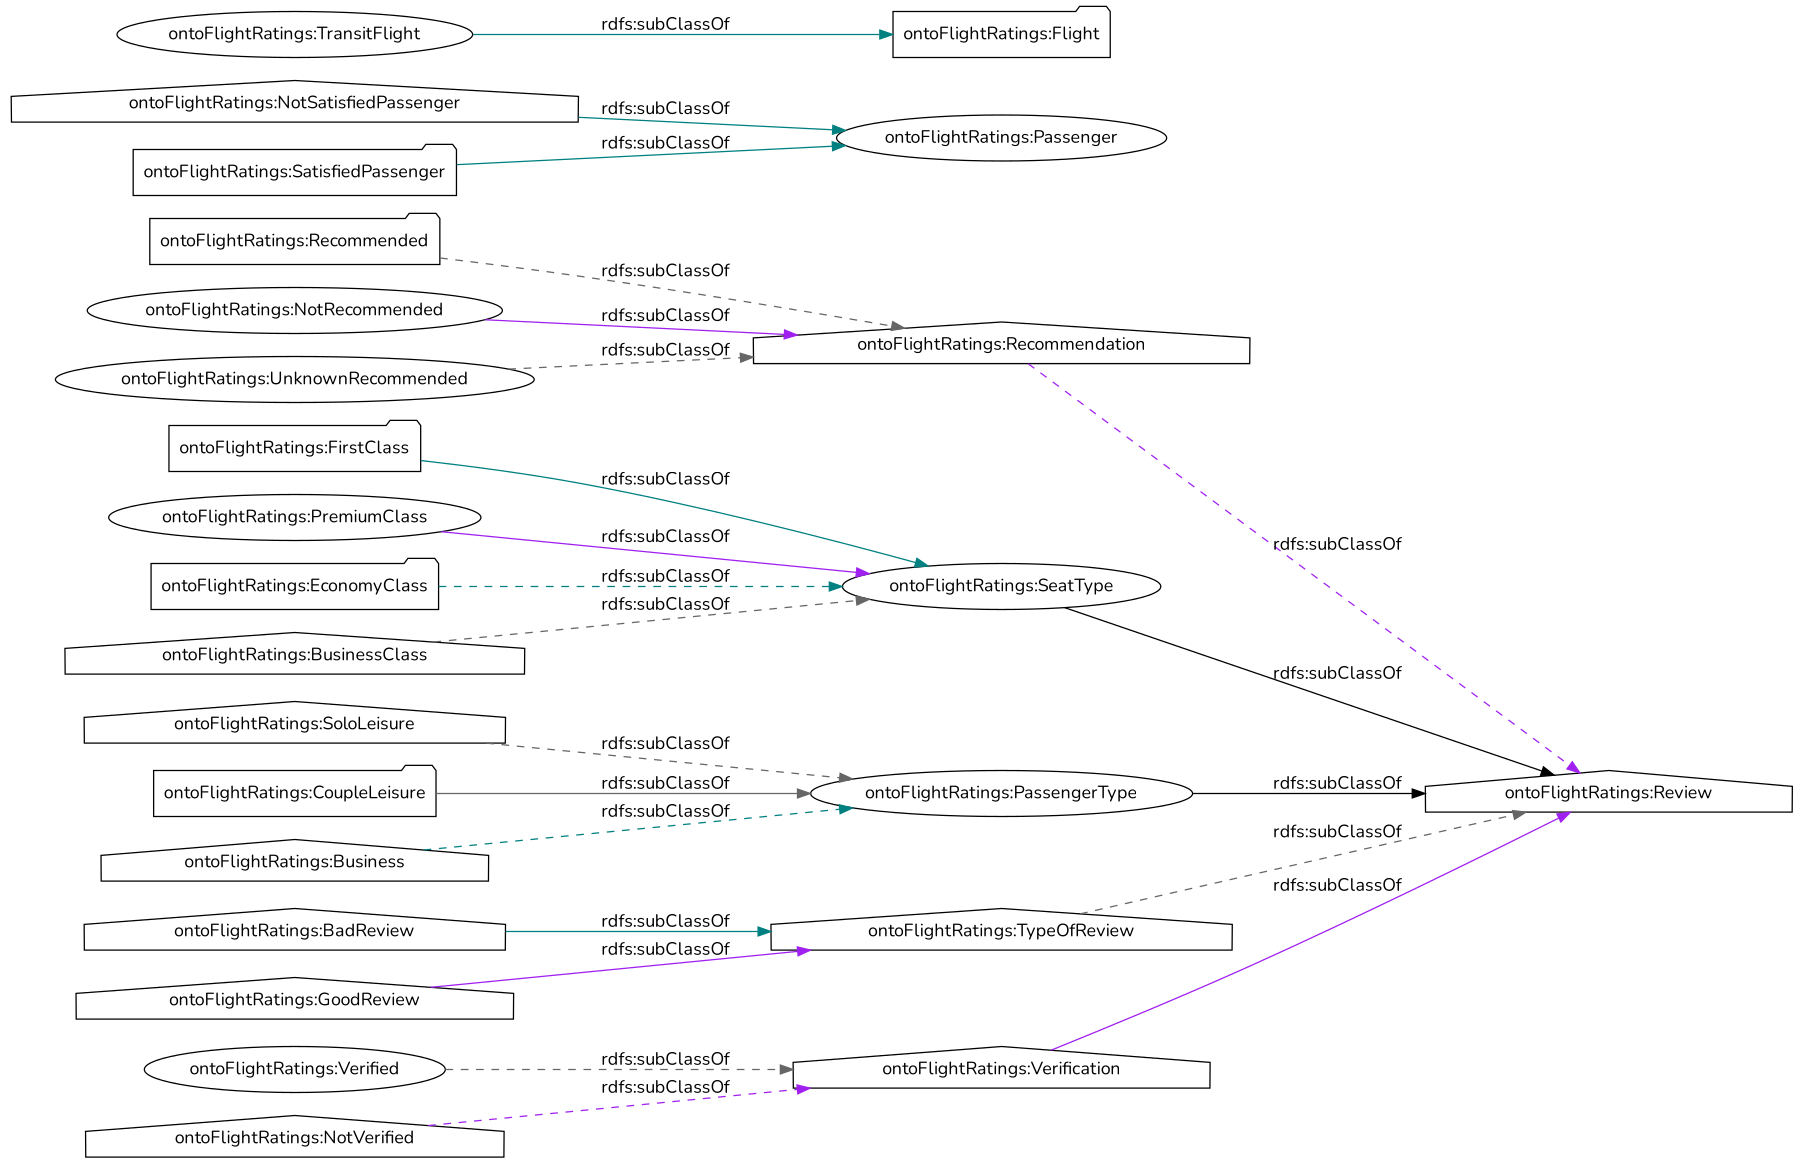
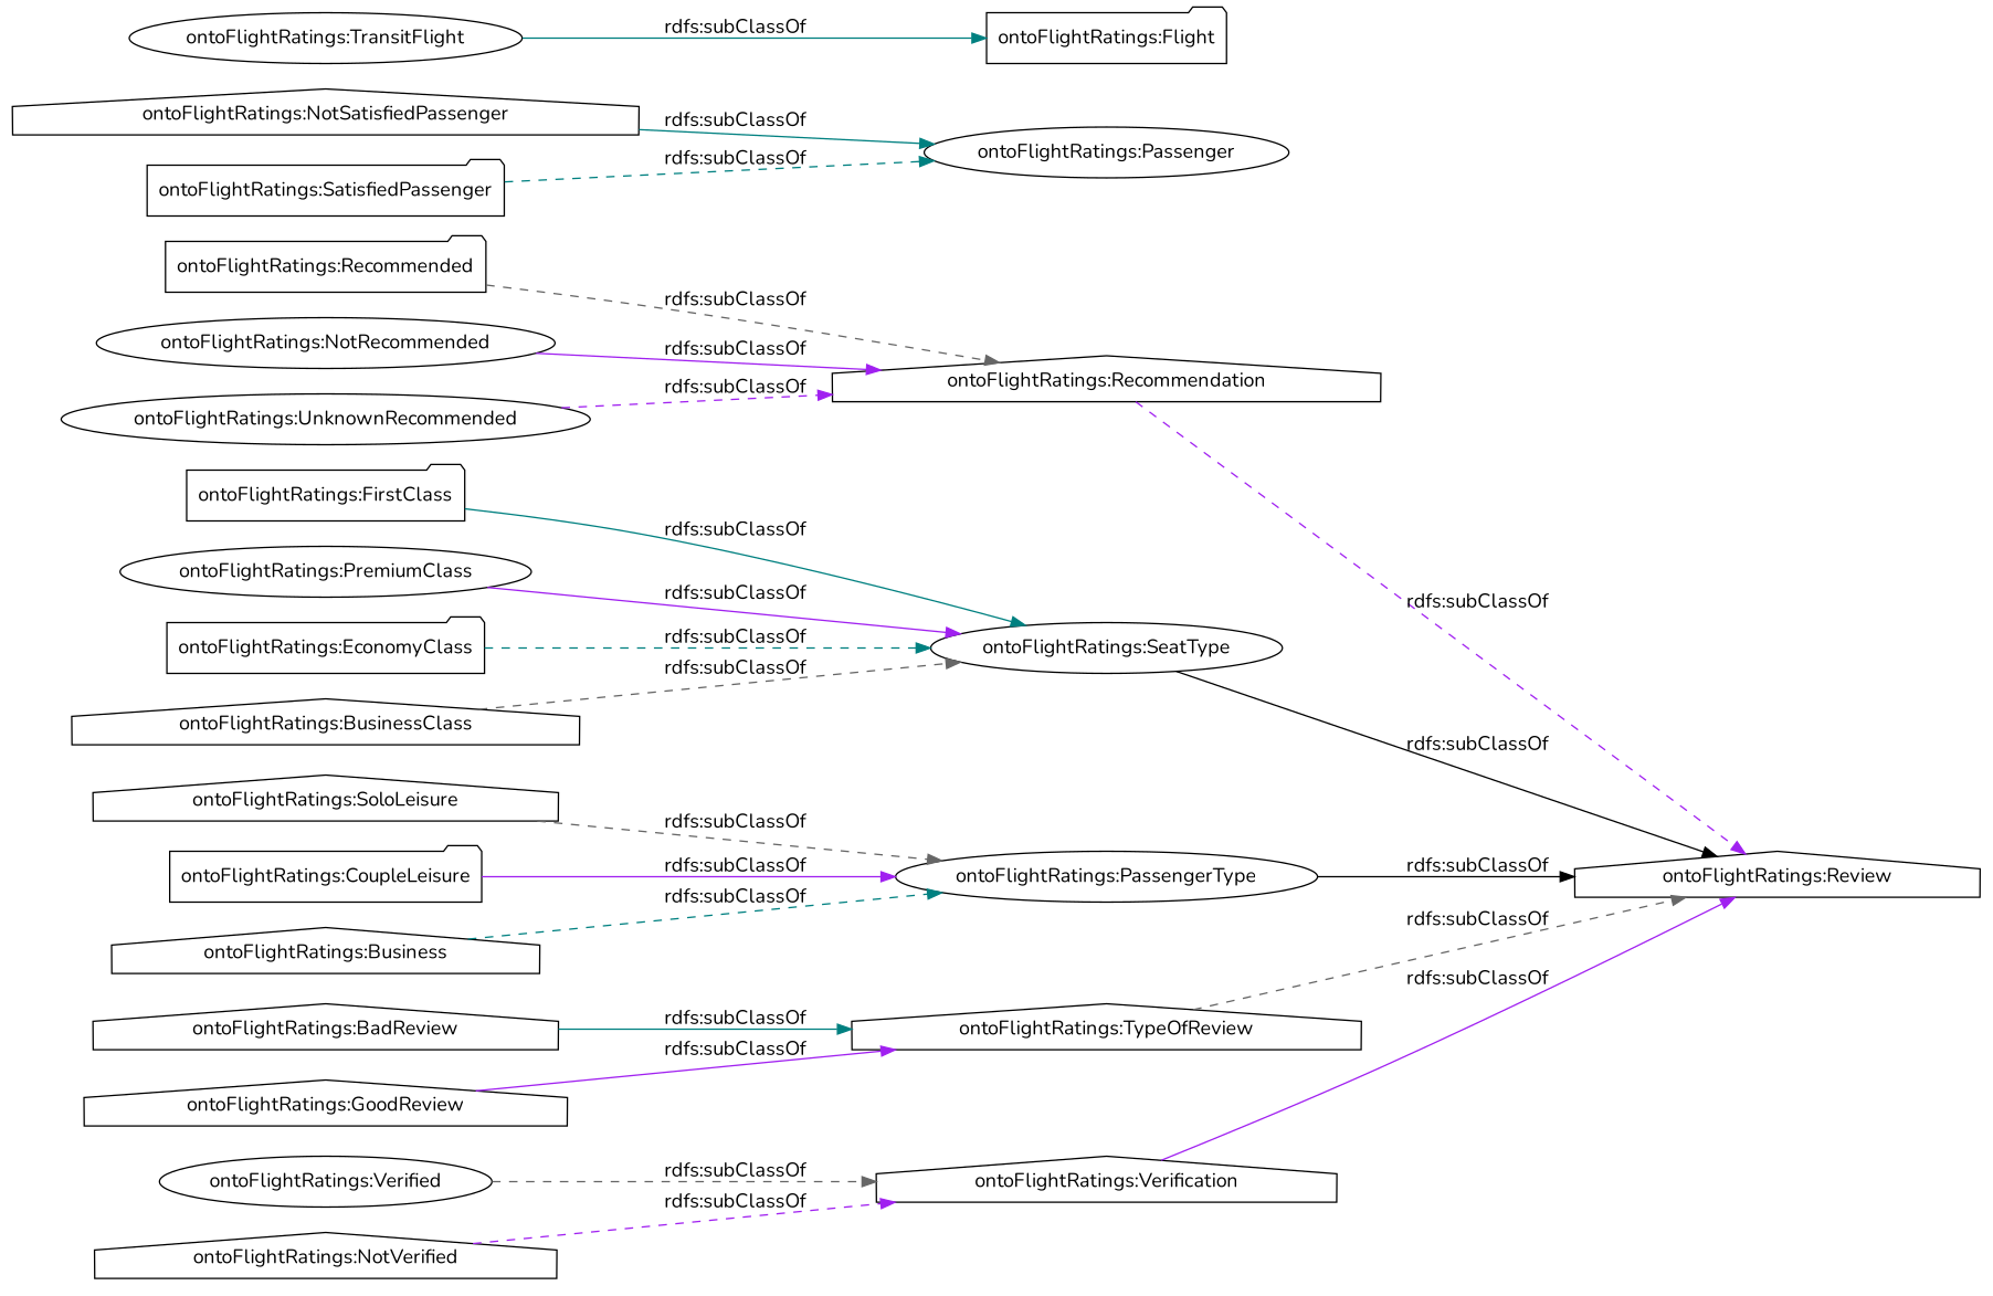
  digraph {
    fontname=Nunito
    rankdir=LR
    node [color=black fontname=Nunito shape=house]
    edge [color=purple fontname=Nunito style=solid]
    "ontoFlightRatings:Verification"
    "ontoFlightRatings:Review"
    "ontoFlightRatings:Recommended" [shape=folder]
    "ontoFlightRatings:Recommendation"
    "ontoFlightRatings:NotRecommended" [shape=ellipse]
    "ontoFlightRatings:Passenger" [shape=ellipse]
    "ontoFlightRatings:NotSatisfiedPassenger"
    "ontoFlightRatings:Verified" [shape=ellipse]
    "ontoFlightRatings:UnknownRecommended" [shape=ellipse]
    "ontoFlightRatings:SeatType" [shape=ellipse]
    "ontoFlightRatings:SatisfiedPassenger" [shape=folder]
    "ontoFlightRatings:FirstClass" [shape=folder]
    "ontoFlightRatings:PassengerType" [shape=ellipse]
    "ontoFlightRatings:SoloLeisure"
    "ontoFlightRatings:CoupleLeisure" [shape=folder]
    "ontoFlightRatings:TransitFlight" [shape=ellipse]
    "ontoFlightRatings:Flight" [shape=folder]
    "ontoFlightRatings:Business"
    "ontoFlightRatings:BadReview"
    "ontoFlightRatings:TypeOfReview"
    "ontoFlightRatings:PremiumClass" [shape=ellipse]
    "ontoFlightRatings:EconomyClass" [shape=folder]
    "ontoFlightRatings:BusinessClass"
    "ontoFlightRatings:NotVerified"
    "ontoFlightRatings:GoodReview"
    "ontoFlightRatings:Verification" -> "ontoFlightRatings:Review" [label="rdfs:subClassOf"]
    "ontoFlightRatings:Recommended" -> "ontoFlightRatings:Recommendation" [color=gray40 label="rdfs:subClassOf" style=dashed]
    "ontoFlightRatings:Recommendation" -> "ontoFlightRatings:Review" [label="rdfs:subClassOf" style=dashed]
    "ontoFlightRatings:NotRecommended" -> "ontoFlightRatings:Recommendation" [label="rdfs:subClassOf"]
    "ontoFlightRatings:NotSatisfiedPassenger" -> "ontoFlightRatings:Passenger" [color=teal label="rdfs:subClassOf"]
    "ontoFlightRatings:Verified" -> "ontoFlightRatings:Verification" [color=gray40 label="rdfs:subClassOf" style=dashed]
-   "ontoFlightRatings:UnknownRecommended" -> "ontoFlightRatings:Recommendation" [color=gray40 label="rdfs:subClassOf" style=dashed]
+   "ontoFlightRatings:UnknownRecommended" -> "ontoFlightRatings:Recommendation" [label="rdfs:subClassOf" style=dashed]
    "ontoFlightRatings:SeatType" -> "ontoFlightRatings:Review" [color=black label="rdfs:subClassOf"]
-   "ontoFlightRatings:SatisfiedPassenger" -> "ontoFlightRatings:Passenger" [color=teal label="rdfs:subClassOf"]
+   "ontoFlightRatings:SatisfiedPassenger" -> "ontoFlightRatings:Passenger" [color=teal label="rdfs:subClassOf" style=dashed]
    "ontoFlightRatings:FirstClass" -> "ontoFlightRatings:SeatType" [color=teal label="rdfs:subClassOf"]
    "ontoFlightRatings:PassengerType" -> "ontoFlightRatings:Review" [color=black label="rdfs:subClassOf"]
    "ontoFlightRatings:SoloLeisure" -> "ontoFlightRatings:PassengerType" [color=gray40 label="rdfs:subClassOf" style=dashed]
-   "ontoFlightRatings:CoupleLeisure" -> "ontoFlightRatings:PassengerType" [color=gray40 label="rdfs:subClassOf"]
+   "ontoFlightRatings:CoupleLeisure" -> "ontoFlightRatings:PassengerType" [label="rdfs:subClassOf"]
    "ontoFlightRatings:TransitFlight" -> "ontoFlightRatings:Flight" [color=teal label="rdfs:subClassOf"]
    "ontoFlightRatings:Business" -> "ontoFlightRatings:PassengerType" [color=teal label="rdfs:subClassOf" style=dashed]
    "ontoFlightRatings:BadReview" -> "ontoFlightRatings:TypeOfReview" [color=teal label="rdfs:subClassOf"]
    "ontoFlightRatings:TypeOfReview" -> "ontoFlightRatings:Review" [color=gray40 label="rdfs:subClassOf" style=dashed]
    "ontoFlightRatings:PremiumClass" -> "ontoFlightRatings:SeatType" [label="rdfs:subClassOf"]
    "ontoFlightRatings:EconomyClass" -> "ontoFlightRatings:SeatType" [color=teal label="rdfs:subClassOf" style=dashed]
    "ontoFlightRatings:BusinessClass" -> "ontoFlightRatings:SeatType" [color=gray40 label="rdfs:subClassOf" style=dashed]
    "ontoFlightRatings:NotVerified" -> "ontoFlightRatings:Verification" [label="rdfs:subClassOf" style=dashed]
    "ontoFlightRatings:GoodReview" -> "ontoFlightRatings:TypeOfReview" [label="rdfs:subClassOf"]
  }
